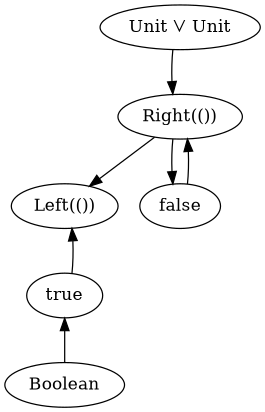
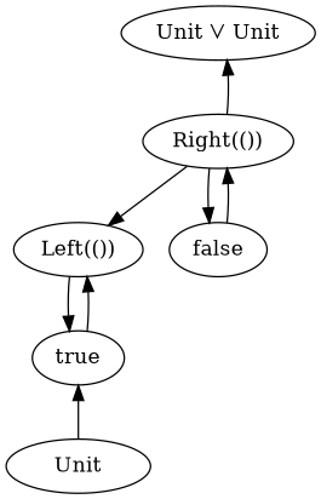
  digraph {
    n1 [label="Unit ⋁ Unit"]
    n2 [label="Right(())"]
    n3 [label="Left(())"]
    true
    false
-   Boolean
-   n1 -> n2
+   Boolean [label=Unit]
+   n2 -> n1
    n2 -> n3
    n2 -> false
+   n3 -> true
    true -> n3
    true -> Boolean [dir=back]
    false -> n2
  }
